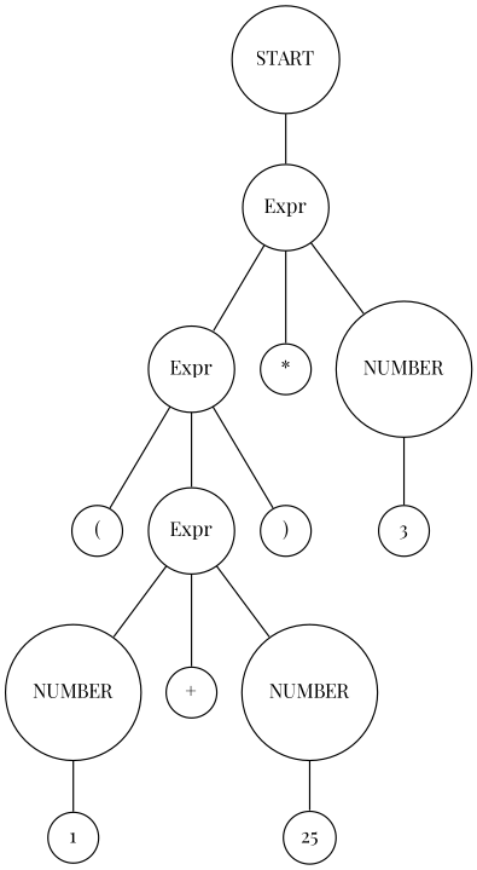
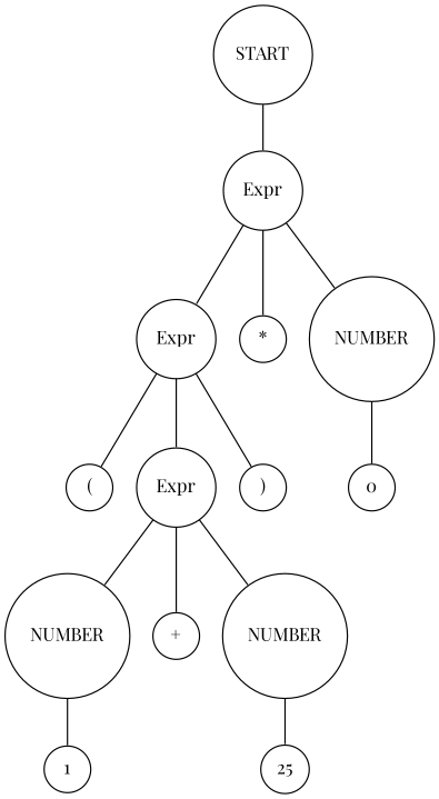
  digraph {
    fontname="Playfair Display"
    node [fontname="Playfair Display" shape=circle]
    edge [arrowsize=0 fontname="Playfair Display"]
    n1 [label=START]
    n2 [label=Expr]
    n3 [label=Expr]
    n4 [label="*"]
    n5 [label=NUMBER]
    n6 [label="("]
    n7 [label=Expr]
    n8 [label=")"]
-   n9 [label=3]
+   n9 [label=0]
    n10 [label=NUMBER]
    n11 [label="+"]
    n12 [label=NUMBER]
    n13 [label=1]
    n14 [label=25]
    n1 -> n2
    n2 -> n3
    n2 -> n4
    n2 -> n5
    n3 -> n6
    n3 -> n7
    n3 -> n8
    n5 -> n9
    n7 -> n10
    n7 -> n11
    n7 -> n12
    n10 -> n13
    n12 -> n14
  }
